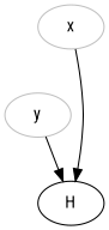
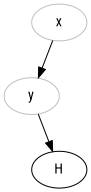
  digraph {
    fontname="Roboto Condensed"
    node [color=grey fontname="Roboto Condensed"]
    edge [fontname="Roboto Condensed"]
    x
    y
    H [color=""]
-   x -> H
+   x -> y
    y -> H
  }
